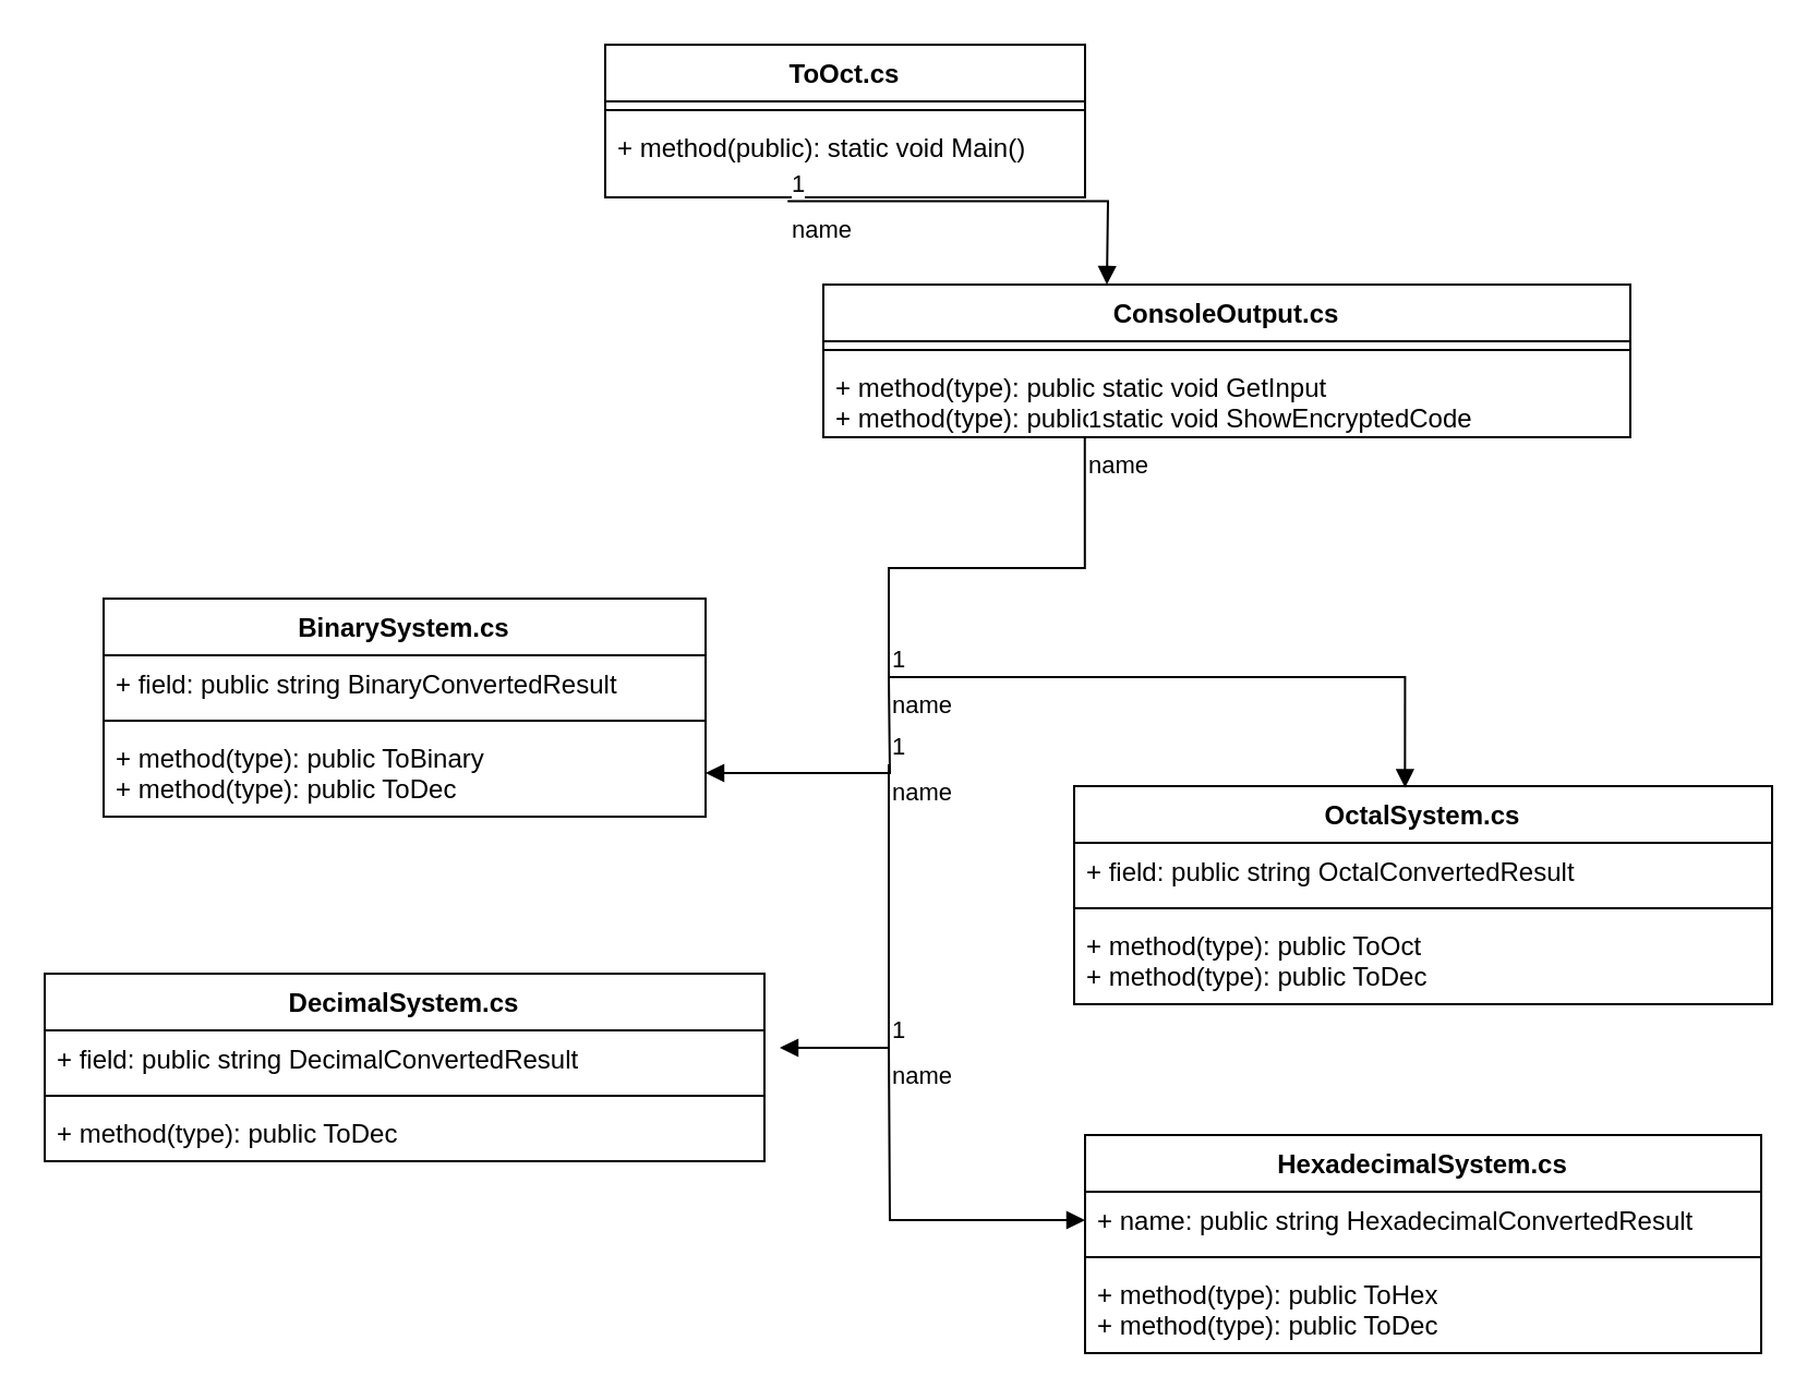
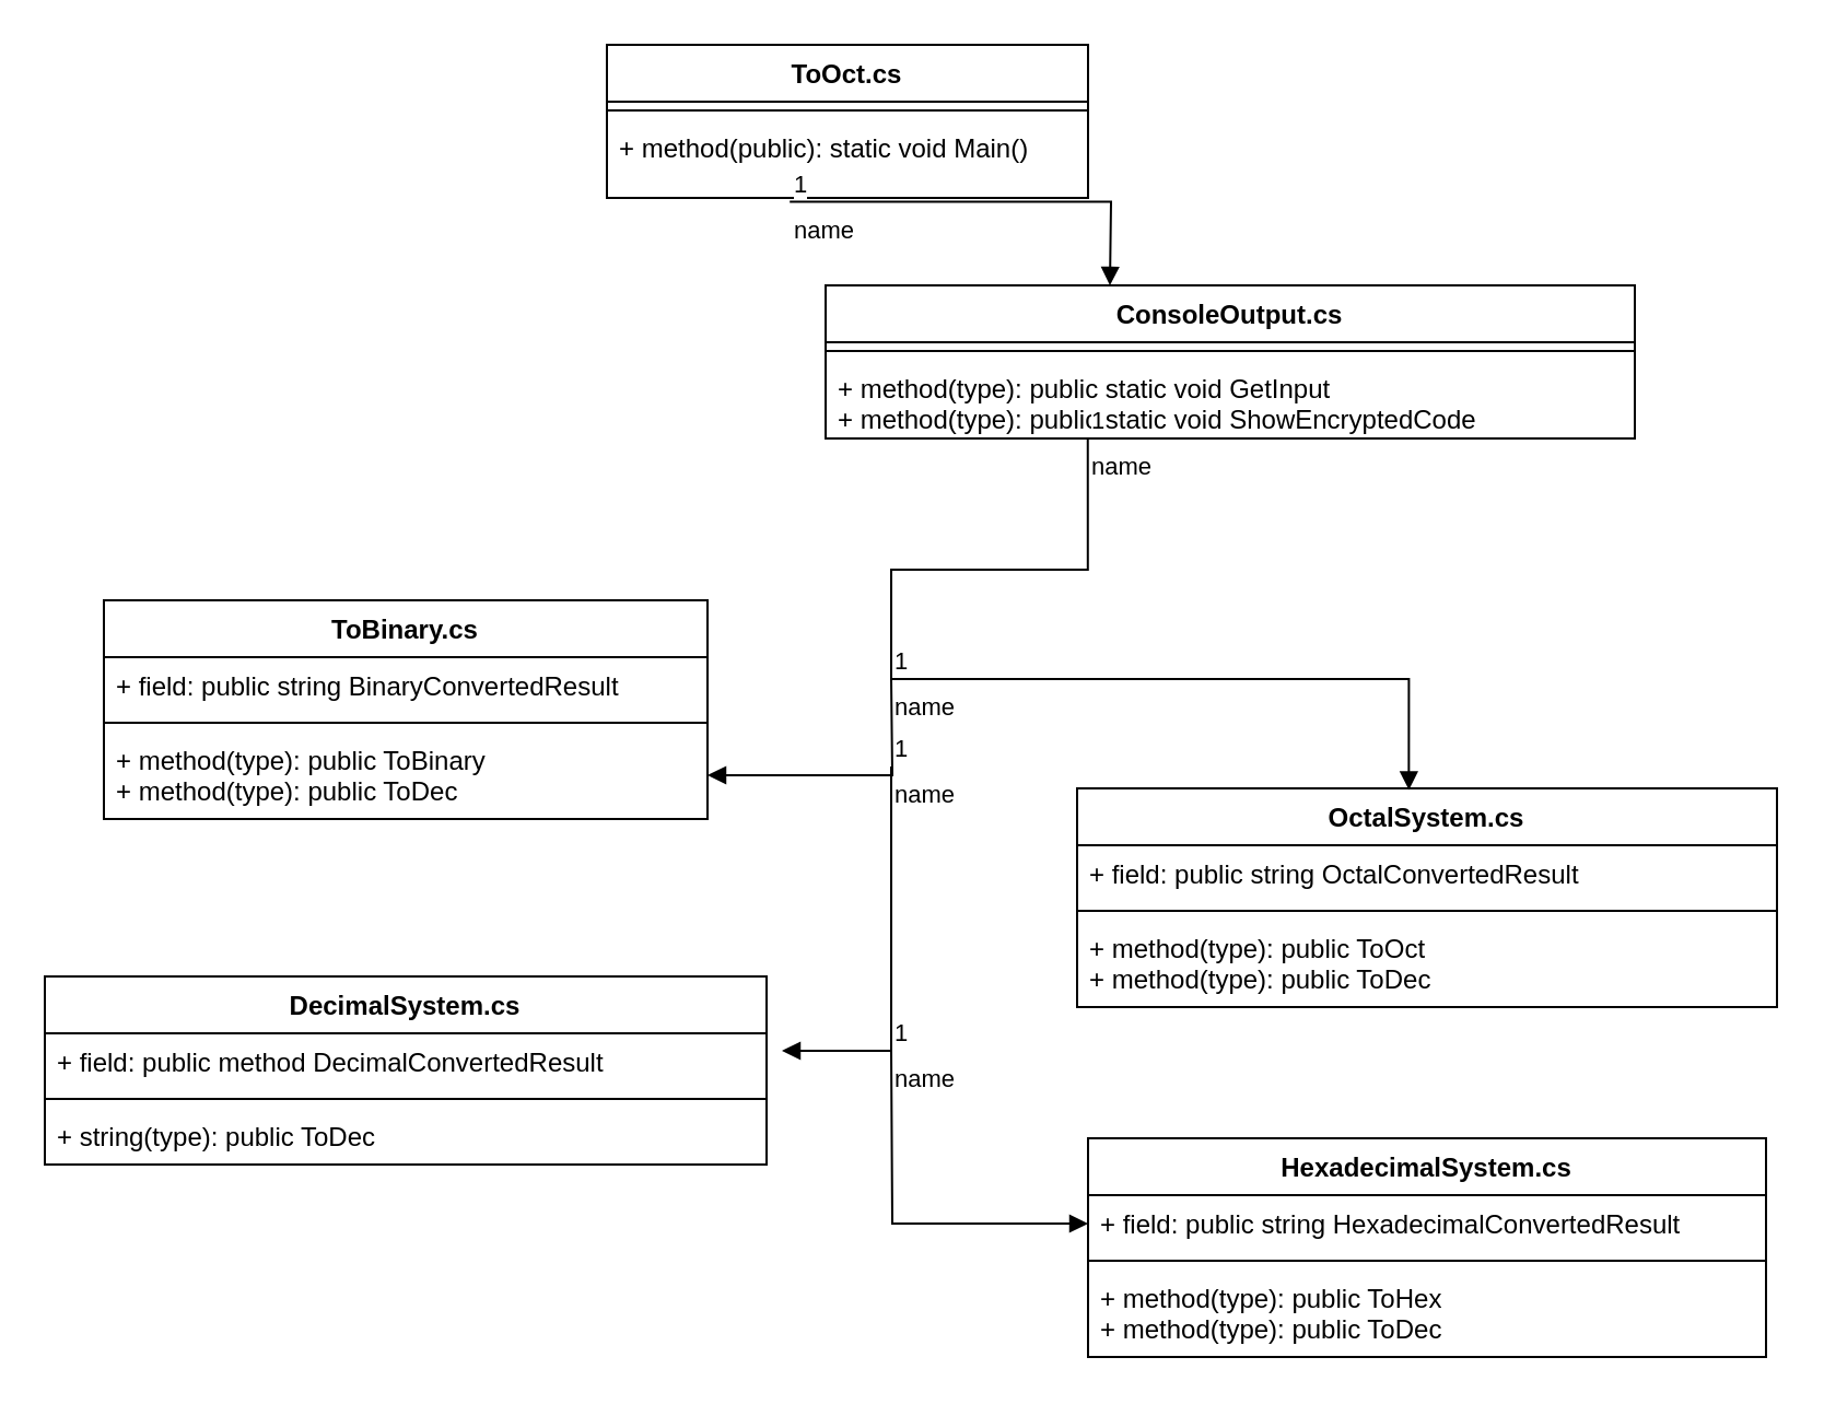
  <mxCell id="0" />
  <mxCell id="1" parent="0" />
  <mxCell id="2" value="ToOct.cs" style="swimlane;fontStyle=1;align=center;verticalAlign=top;childLayout=stackLayout;horizontal=1;startSize=26;horizontalStack=0;resizeParent=1;resizeParentMax=0;resizeLast=0;collapsible=1;marginBottom=0;whiteSpace=wrap;html=1;" parent="1" vertex="1"><mxGeometry x="277" y="20" width="220" height="70" as="geometry" /></mxCell>
  <mxCell id="3" value="" style="line;strokeWidth=1;fillColor=none;align=left;verticalAlign=middle;spacingTop=-1;spacingLeft=3;spacingRight=3;rotatable=0;labelPosition=right;points=[];portConstraint=eastwest;strokeColor=inherit;" parent="2" vertex="1"><mxGeometry y="26" width="220" height="8" as="geometry" /></mxCell>
  <mxCell id="4" value="+ method(public): static void Main()" style="text;strokeColor=none;fillColor=none;align=left;verticalAlign=top;spacingLeft=4;spacingRight=4;overflow=hidden;rotatable=0;points=[[0,0.5],[1,0.5]];portConstraint=eastwest;whiteSpace=wrap;html=1;" parent="2" vertex="1"><mxGeometry y="34" width="220" height="36" as="geometry" /></mxCell>
  <mxCell id="5" value="ConsoleOutput.cs" style="swimlane;fontStyle=1;align=center;verticalAlign=top;childLayout=stackLayout;horizontal=1;startSize=26;horizontalStack=0;resizeParent=1;resizeParentMax=0;resizeLast=0;collapsible=1;marginBottom=0;whiteSpace=wrap;html=1;" parent="1" vertex="1"><mxGeometry x="377" y="130" width="370" height="70" as="geometry" /></mxCell>
  <mxCell id="6" value="" style="line;strokeWidth=1;fillColor=none;align=left;verticalAlign=middle;spacingTop=-1;spacingLeft=3;spacingRight=3;rotatable=0;labelPosition=right;points=[];portConstraint=eastwest;strokeColor=inherit;" parent="5" vertex="1"><mxGeometry y="26" width="370" height="8" as="geometry" /></mxCell>
  <mxCell id="7" value="+ method(type): public static void GetInput&lt;div&gt;+ method(type): public static void ShowEncryptedCode&lt;/div&gt;" style="text;strokeColor=none;fillColor=none;align=left;verticalAlign=top;spacingLeft=4;spacingRight=4;overflow=hidden;rotatable=0;points=[[0,0.5],[1,0.5]];portConstraint=eastwest;whiteSpace=wrap;html=1;" parent="5" vertex="1"><mxGeometry y="34" width="370" height="36" as="geometry" /></mxCell>
- <mxCell id="8" value="BinarySystem.cs" style="swimlane;fontStyle=1;align=center;verticalAlign=top;childLayout=stackLayout;horizontal=1;startSize=26;horizontalStack=0;resizeParent=1;resizeParentMax=0;resizeLast=0;collapsible=1;marginBottom=0;whiteSpace=wrap;html=1;" parent="1" vertex="1"><mxGeometry x="47" y="274" width="276" height="100" as="geometry" /></mxCell>
+ <mxCell id="8" value="ToBinary.cs" style="swimlane;fontStyle=1;align=center;verticalAlign=top;childLayout=stackLayout;horizontal=1;startSize=26;horizontalStack=0;resizeParent=1;resizeParentMax=0;resizeLast=0;collapsible=1;marginBottom=0;whiteSpace=wrap;html=1;" parent="1" vertex="1"><mxGeometry x="47" y="274" width="276" height="100" as="geometry" /></mxCell>
  <mxCell id="9" value="+ field: public string BinaryConvertedResult" style="text;strokeColor=none;fillColor=none;align=left;verticalAlign=top;spacingLeft=4;spacingRight=4;overflow=hidden;rotatable=0;points=[[0,0.5],[1,0.5]];portConstraint=eastwest;whiteSpace=wrap;html=1;" parent="8" vertex="1"><mxGeometry y="26" width="276" height="26" as="geometry" /></mxCell>
  <mxCell id="10" value="" style="line;strokeWidth=1;fillColor=none;align=left;verticalAlign=middle;spacingTop=-1;spacingLeft=3;spacingRight=3;rotatable=0;labelPosition=right;points=[];portConstraint=eastwest;strokeColor=inherit;" parent="8" vertex="1"><mxGeometry y="52" width="276" height="8" as="geometry" /></mxCell>
  <mxCell id="11" value="+ method(type): public ToBinary&lt;div&gt;+ method(type): public ToDec&lt;br&gt;&lt;div&gt;&lt;br&gt;&lt;/div&gt;&lt;/div&gt;" style="text;strokeColor=none;fillColor=none;align=left;verticalAlign=top;spacingLeft=4;spacingRight=4;overflow=hidden;rotatable=0;points=[[0,0.5],[1,0.5]];portConstraint=eastwest;whiteSpace=wrap;html=1;" parent="8" vertex="1"><mxGeometry y="60" width="276" height="40" as="geometry" /></mxCell>
  <mxCell id="12" value="OctalSystem.cs" style="swimlane;fontStyle=1;align=center;verticalAlign=top;childLayout=stackLayout;horizontal=1;startSize=26;horizontalStack=0;resizeParent=1;resizeParentMax=0;resizeLast=0;collapsible=1;marginBottom=0;whiteSpace=wrap;html=1;" parent="1" vertex="1"><mxGeometry x="492" y="360" width="320" height="100" as="geometry" /></mxCell>
  <mxCell id="13" value="+ field: public string OctalConvertedResult" style="text;strokeColor=none;fillColor=none;align=left;verticalAlign=top;spacingLeft=4;spacingRight=4;overflow=hidden;rotatable=0;points=[[0,0.5],[1,0.5]];portConstraint=eastwest;whiteSpace=wrap;html=1;" parent="12" vertex="1"><mxGeometry y="26" width="320" height="26" as="geometry" /></mxCell>
  <mxCell id="14" value="" style="line;strokeWidth=1;fillColor=none;align=left;verticalAlign=middle;spacingTop=-1;spacingLeft=3;spacingRight=3;rotatable=0;labelPosition=right;points=[];portConstraint=eastwest;strokeColor=inherit;" parent="12" vertex="1"><mxGeometry y="52" width="320" height="8" as="geometry" /></mxCell>
  <mxCell id="15" value="+ method(type): public ToOct&lt;div&gt;+ method(type): public ToDec&lt;/div&gt;" style="text;strokeColor=none;fillColor=none;align=left;verticalAlign=top;spacingLeft=4;spacingRight=4;overflow=hidden;rotatable=0;points=[[0,0.5],[1,0.5]];portConstraint=eastwest;whiteSpace=wrap;html=1;" parent="12" vertex="1"><mxGeometry y="60" width="320" height="40" as="geometry" /></mxCell>
  <mxCell id="16" value="DecimalSystem.cs" style="swimlane;fontStyle=1;align=center;verticalAlign=top;childLayout=stackLayout;horizontal=1;startSize=26;horizontalStack=0;resizeParent=1;resizeParentMax=0;resizeLast=0;collapsible=1;marginBottom=0;whiteSpace=wrap;html=1;" parent="1" vertex="1"><mxGeometry x="20" y="446" width="330" height="86" as="geometry" /></mxCell>
- <mxCell id="17" value="+ field: public string DecimalConvertedResult" style="text;strokeColor=none;fillColor=none;align=left;verticalAlign=top;spacingLeft=4;spacingRight=4;overflow=hidden;rotatable=0;points=[[0,0.5],[1,0.5]];portConstraint=eastwest;whiteSpace=wrap;html=1;" parent="16" vertex="1"><mxGeometry y="26" width="330" height="26" as="geometry" /></mxCell>
+ <mxCell id="17" value="+ field: public method DecimalConvertedResult" style="text;strokeColor=none;fillColor=none;align=left;verticalAlign=top;spacingLeft=4;spacingRight=4;overflow=hidden;rotatable=0;points=[[0,0.5],[1,0.5]];portConstraint=eastwest;whiteSpace=wrap;html=1;" parent="16" vertex="1"><mxGeometry y="26" width="330" height="26" as="geometry" /></mxCell>
  <mxCell id="18" value="" style="line;strokeWidth=1;fillColor=none;align=left;verticalAlign=middle;spacingTop=-1;spacingLeft=3;spacingRight=3;rotatable=0;labelPosition=right;points=[];portConstraint=eastwest;strokeColor=inherit;" parent="16" vertex="1"><mxGeometry y="52" width="330" height="8" as="geometry" /></mxCell>
- <mxCell id="19" value="+ method(type): public ToDec" style="text;strokeColor=none;fillColor=none;align=left;verticalAlign=top;spacingLeft=4;spacingRight=4;overflow=hidden;rotatable=0;points=[[0,0.5],[1,0.5]];portConstraint=eastwest;whiteSpace=wrap;html=1;" parent="16" vertex="1"><mxGeometry y="60" width="330" height="26" as="geometry" /></mxCell>
+ <mxCell id="19" value="+ string(type): public ToDec" style="text;strokeColor=none;fillColor=none;align=left;verticalAlign=top;spacingLeft=4;spacingRight=4;overflow=hidden;rotatable=0;points=[[0,0.5],[1,0.5]];portConstraint=eastwest;whiteSpace=wrap;html=1;" parent="16" vertex="1"><mxGeometry y="60" width="330" height="26" as="geometry" /></mxCell>
  <mxCell id="20" value="HexadecimalSystem.cs" style="swimlane;fontStyle=1;align=center;verticalAlign=top;childLayout=stackLayout;horizontal=1;startSize=26;horizontalStack=0;resizeParent=1;resizeParentMax=0;resizeLast=0;collapsible=1;marginBottom=0;whiteSpace=wrap;html=1;" parent="1" vertex="1"><mxGeometry x="497" y="520" width="310" height="100" as="geometry" /></mxCell>
- <mxCell id="21" value="+ name: public string HexadecimalConvertedResult" style="text;strokeColor=none;fillColor=none;align=left;verticalAlign=top;spacingLeft=4;spacingRight=4;overflow=hidden;rotatable=0;points=[[0,0.5],[1,0.5]];portConstraint=eastwest;whiteSpace=wrap;html=1;" parent="20" vertex="1"><mxGeometry y="26" width="310" height="26" as="geometry" /></mxCell>
+ <mxCell id="21" value="+ field: public string HexadecimalConvertedResult" style="text;strokeColor=none;fillColor=none;align=left;verticalAlign=top;spacingLeft=4;spacingRight=4;overflow=hidden;rotatable=0;points=[[0,0.5],[1,0.5]];portConstraint=eastwest;whiteSpace=wrap;html=1;" parent="20" vertex="1"><mxGeometry y="26" width="310" height="26" as="geometry" /></mxCell>
  <mxCell id="22" value="" style="line;strokeWidth=1;fillColor=none;align=left;verticalAlign=middle;spacingTop=-1;spacingLeft=3;spacingRight=3;rotatable=0;labelPosition=right;points=[];portConstraint=eastwest;strokeColor=inherit;" parent="20" vertex="1"><mxGeometry y="52" width="310" height="8" as="geometry" /></mxCell>
  <mxCell id="23" value="+ method(type): public ToHex&lt;div&gt;+ method(type): public ToDec&lt;/div&gt;" style="text;strokeColor=none;fillColor=none;align=left;verticalAlign=top;spacingLeft=4;spacingRight=4;overflow=hidden;rotatable=0;points=[[0,0.5],[1,0.5]];portConstraint=eastwest;whiteSpace=wrap;html=1;" parent="20" vertex="1"><mxGeometry y="60" width="310" height="40" as="geometry" /></mxCell>
  <mxCell id="24" value="name" style="endArrow=block;endFill=1;html=1;edgeStyle=orthogonalEdgeStyle;align=left;verticalAlign=top;rounded=0;exitX=0.38;exitY=1.05;exitDx=0;exitDy=0;exitPerimeter=0;" parent="1" source="4" edge="1"><mxGeometry x="-1" relative="1" as="geometry"><mxPoint x="347" y="130" as="sourcePoint" /><mxPoint x="507" y="130" as="targetPoint" /></mxGeometry></mxCell>
  <mxCell id="25" value="1" style="edgeLabel;resizable=0;html=1;align=left;verticalAlign=bottom;" parent="24" connectable="0" vertex="1"><mxGeometry x="-1" relative="1" as="geometry" /></mxCell>
  <mxCell id="26" value="name" style="endArrow=block;endFill=1;html=1;edgeStyle=orthogonalEdgeStyle;align=left;verticalAlign=top;rounded=0;exitX=0.324;exitY=1;exitDx=0;exitDy=0;exitPerimeter=0;entryX=0.474;entryY=0.007;entryDx=0;entryDy=0;entryPerimeter=0;" parent="1" source="7" target="12" edge="1"><mxGeometry x="-1" relative="1" as="geometry"><mxPoint x="487" y="300" as="sourcePoint" /><mxPoint x="647" y="300" as="targetPoint" /><Array as="points"><mxPoint x="407" y="260" /><mxPoint x="407" y="310" /><mxPoint x="644" y="310" /></Array></mxGeometry></mxCell>
  <mxCell id="27" value="1" style="edgeLabel;resizable=0;html=1;align=left;verticalAlign=bottom;" parent="26" connectable="0" vertex="1"><mxGeometry x="-1" relative="1" as="geometry" /></mxCell>
  <mxCell id="28" value="name" style="endArrow=block;endFill=1;html=1;edgeStyle=orthogonalEdgeStyle;align=left;verticalAlign=top;rounded=0;" parent="1" target="11" edge="1"><mxGeometry x="-1" relative="1" as="geometry"><mxPoint x="407" y="310" as="sourcePoint" /><mxPoint x="497" y="440" as="targetPoint" /></mxGeometry></mxCell>
  <mxCell id="29" value="1" style="edgeLabel;resizable=0;html=1;align=left;verticalAlign=bottom;" parent="28" connectable="0" vertex="1"><mxGeometry x="-1" relative="1" as="geometry" /></mxCell>
  <mxCell id="30" value="name" style="endArrow=block;endFill=1;html=1;edgeStyle=orthogonalEdgeStyle;align=left;verticalAlign=top;rounded=0;" parent="1" edge="1"><mxGeometry x="-1" relative="1" as="geometry"><mxPoint x="407" y="350" as="sourcePoint" /><mxPoint x="357" y="480" as="targetPoint" /><Array as="points"><mxPoint x="407" y="480" /></Array></mxGeometry></mxCell>
  <mxCell id="31" value="1" style="edgeLabel;resizable=0;html=1;align=left;verticalAlign=bottom;" parent="30" connectable="0" vertex="1"><mxGeometry x="-1" relative="1" as="geometry" /></mxCell>
  <mxCell id="32" value="name" style="endArrow=block;endFill=1;html=1;edgeStyle=orthogonalEdgeStyle;align=left;verticalAlign=top;rounded=0;entryX=0;entryY=0.5;entryDx=0;entryDy=0;" parent="1" target="21" edge="1"><mxGeometry x="-1" relative="1" as="geometry"><mxPoint x="407" y="480" as="sourcePoint" /><mxPoint x="497" y="440" as="targetPoint" /></mxGeometry></mxCell>
  <mxCell id="33" value="1" style="edgeLabel;resizable=0;html=1;align=left;verticalAlign=bottom;" parent="32" connectable="0" vertex="1"><mxGeometry x="-1" relative="1" as="geometry" /></mxCell>
